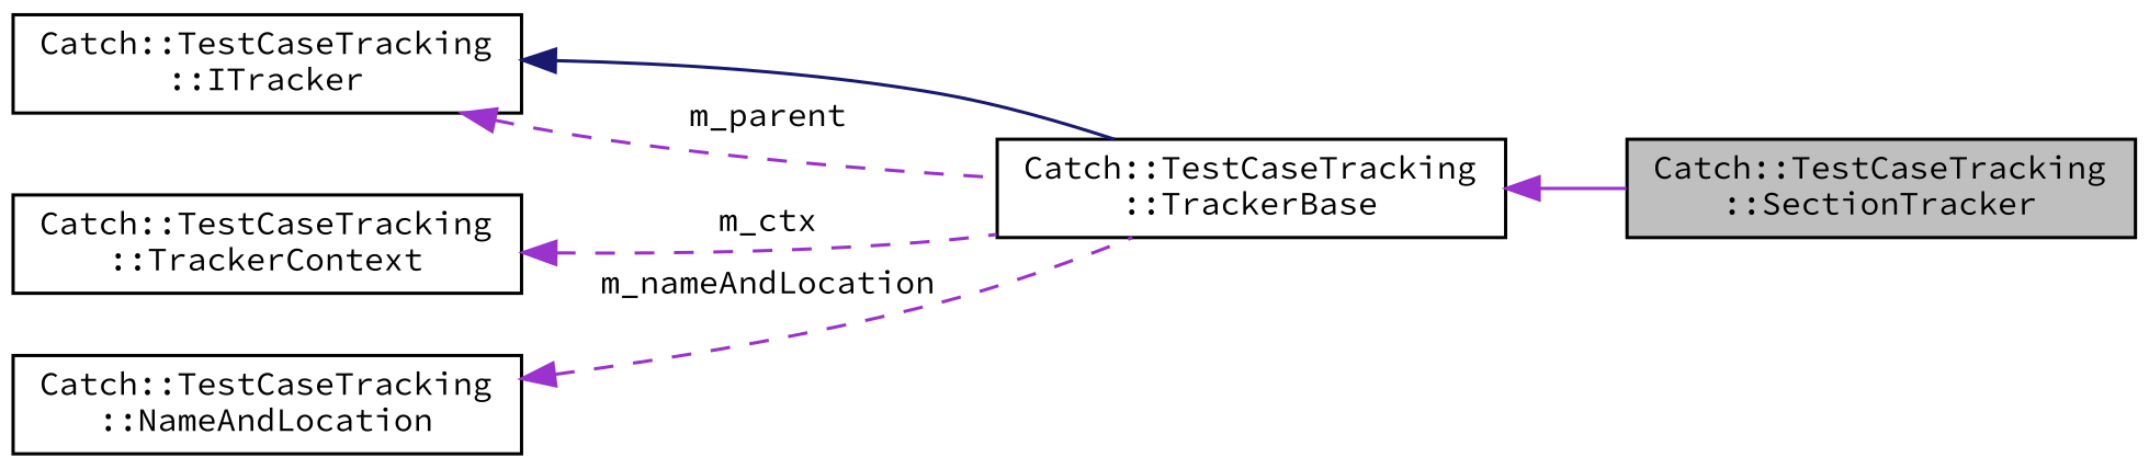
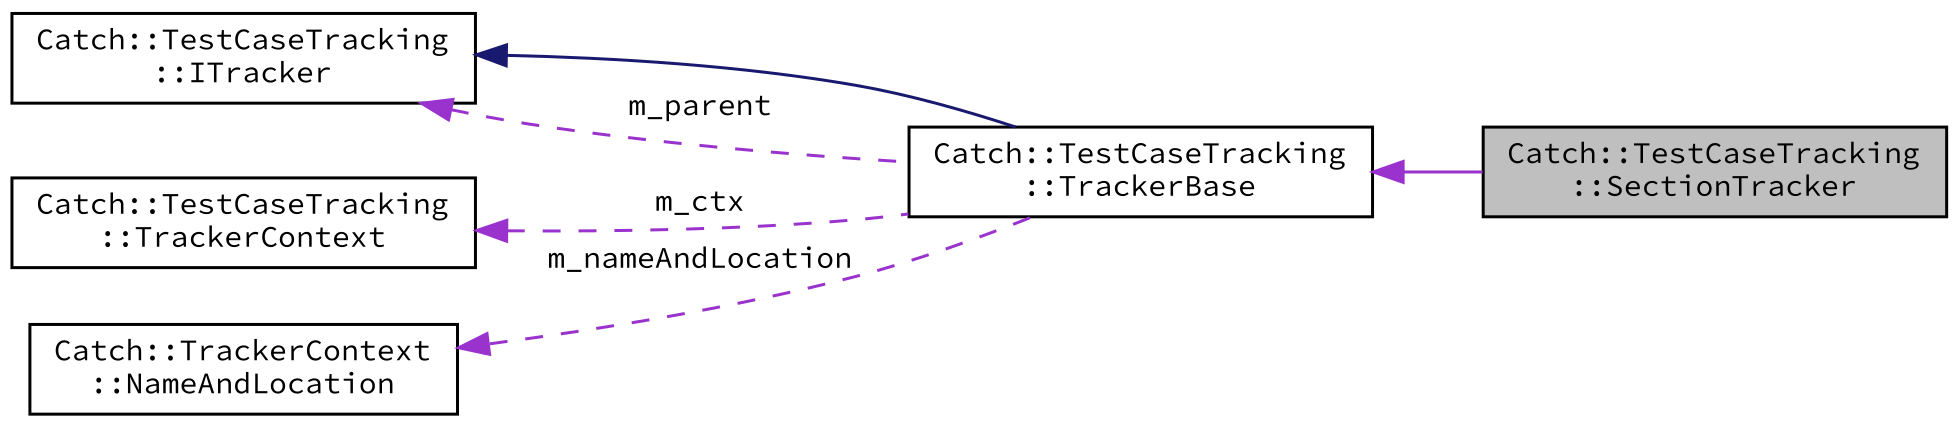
  digraph {
    fontname="Source Code Pro"
    rankdir=LR
    node [color=black fillcolor=white fontname="Source Code Pro" fontsize=10 shape=record style=filled]
    edge [color=darkorchid3 dir=back fontname="Source Code Pro" fontsize=10 labelfontname=Helvetica labelfontsize=10 style=dashed]
    n1 [fillcolor=grey75 fontcolor=black height=0.2 label="Catch::TestCaseTracking\l::SectionTracker" width=0.4]
    n2 [height=0.2 label="Catch::TestCaseTracking\l::TrackerBase" width=0.4]
    n3 [height=0.2 label="Catch::TestCaseTracking\l::ITracker" width=0.4]
    n4 [height=0.2 label="Catch::TestCaseTracking\l::TrackerContext" width=0.4]
-   n5 [height=0.2 label="Catch::TestCaseTracking\l::NameAndLocation" width=0.4]
+   n5 [height=0.2 label="Catch::TrackerContext\l::NameAndLocation" width=0.4]
    n2 -> n1 [style=solid]
    n3 -> n2 [color=midnightblue style=solid]
    n3 -> n2 [label=" m_parent"]
    n4 -> n2 [label=" m_ctx"]
    n5 -> n2 [label=" m_nameAndLocation"]
  }
